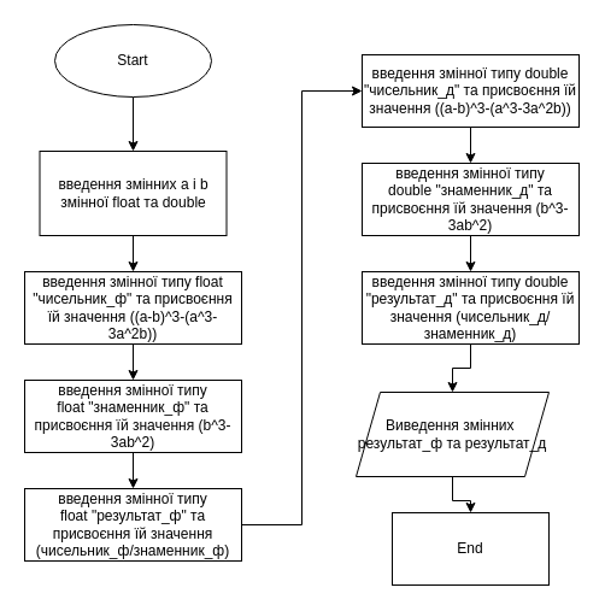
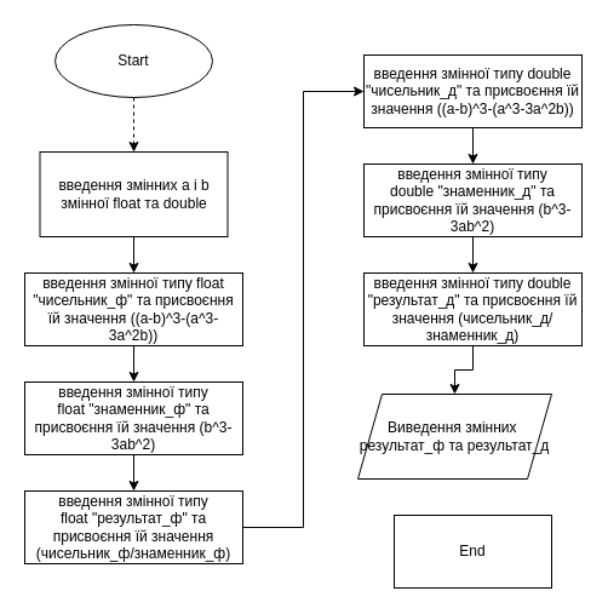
  <mxCell id="0" />
  <mxCell id="1" parent="0" />
- <mxCell id="2" value="" style="edgeStyle=orthogonalEdgeStyle;rounded=0;orthogonalLoop=1;jettySize=auto;html=1;" edge="1" parent="1" source="3" target="6"><mxGeometry relative="1" as="geometry" /></mxCell>
+ <mxCell id="2" value="" style="edgeStyle=orthogonalEdgeStyle;rounded=0;orthogonalLoop=1;jettySize=auto;html=1;dashed=1;" edge="1" parent="1" source="3" target="6"><mxGeometry relative="1" as="geometry" /></mxCell>
  <mxCell id="3" value="Start" style="ellipse;whiteSpace=wrap;html=1;" vertex="1" parent="1"><mxGeometry x="45" y="20" width="130" height="60" as="geometry" /></mxCell>
  <mxCell id="4" value="End" style="whiteSpace=wrap;html=1;rounded=0;" vertex="1" parent="1"><mxGeometry x="325" y="425" width="130" height="60" as="geometry" /></mxCell>
  <mxCell id="5" value="" style="edgeStyle=orthogonalEdgeStyle;rounded=0;orthogonalLoop=1;jettySize=auto;html=1;" edge="1" parent="1" source="6" target="8"><mxGeometry relative="1" as="geometry" /></mxCell>
  <mxCell id="6" value="введення змінних a і b змінної float та double" style="rounded=0;whiteSpace=wrap;html=1;" vertex="1" parent="1"><mxGeometry x="32.5" y="125" width="155" height="70" as="geometry" /></mxCell>
  <mxCell id="7" value="" style="edgeStyle=orthogonalEdgeStyle;rounded=0;orthogonalLoop=1;jettySize=auto;html=1;" edge="1" parent="1" source="8" target="10"><mxGeometry relative="1" as="geometry" /></mxCell>
  <mxCell id="8" value="введення змінної типу float &quot;чисельник_ф&quot; та присвоєння їй значення ((a-b)^3-(a^3-3a^2b))" style="rounded=0;whiteSpace=wrap;html=1;" vertex="1" parent="1"><mxGeometry x="20" y="225" width="180" height="60" as="geometry" /></mxCell>
  <mxCell id="9" value="" style="edgeStyle=orthogonalEdgeStyle;rounded=0;orthogonalLoop=1;jettySize=auto;html=1;" edge="1" parent="1" source="10" target="16"><mxGeometry relative="1" as="geometry" /></mxCell>
  <mxCell id="10" value="введення змінної типу float&amp;nbsp;&quot;знаменник_ф&quot; та присвоєння їй значення (b^3-3ab^2)" style="rounded=0;whiteSpace=wrap;html=1;" vertex="1" parent="1"><mxGeometry x="20" y="315" width="180" height="60" as="geometry" /></mxCell>
  <mxCell id="11" value="" style="edgeStyle=orthogonalEdgeStyle;rounded=0;orthogonalLoop=1;jettySize=auto;html=1;" edge="1" parent="1" source="12" target="14"><mxGeometry relative="1" as="geometry" /></mxCell>
  <mxCell id="12" value="введення змінної типу double &quot;чисельник_д&quot; та присвоєння їй значення ((a-b)^3-(a^3-3a^2b))" style="rounded=0;whiteSpace=wrap;html=1;" vertex="1" parent="1"><mxGeometry x="300" y="45" width="180" height="60" as="geometry" /></mxCell>
  <mxCell id="13" value="" style="edgeStyle=orthogonalEdgeStyle;rounded=0;orthogonalLoop=1;jettySize=auto;html=1;" edge="1" parent="1" source="14" target="18"><mxGeometry relative="1" as="geometry" /></mxCell>
  <mxCell id="14" value="введення змінної типу double&amp;nbsp;&quot;знаменник_д&quot; та присвоєння їй значення (b^3-3ab^2)" style="rounded=0;whiteSpace=wrap;html=1;" vertex="1" parent="1"><mxGeometry x="300" y="135" width="180" height="60" as="geometry" /></mxCell>
  <mxCell id="15" style="edgeStyle=orthogonalEdgeStyle;rounded=0;orthogonalLoop=1;jettySize=auto;html=1;entryX=0;entryY=0.5;entryDx=0;entryDy=0;" edge="1" parent="1" source="16" target="12"><mxGeometry relative="1" as="geometry" /></mxCell>
  <mxCell id="16" value="введення змінної типу float&amp;nbsp;&quot;результат_ф&quot; та присвоєння їй значення (чисельник_ф/знаменник_ф)" style="rounded=0;whiteSpace=wrap;html=1;" vertex="1" parent="1"><mxGeometry x="20" y="405" width="180" height="60" as="geometry" /></mxCell>
  <mxCell id="17" value="" style="edgeStyle=orthogonalEdgeStyle;rounded=0;orthogonalLoop=1;jettySize=auto;html=1;" edge="1" parent="1" source="18" target="20"><mxGeometry relative="1" as="geometry" /></mxCell>
  <mxCell id="18" value="введення змінної типу double &quot;результат_д&quot; та присвоєння їй значення (чисельник_д/знаменник_д)" style="rounded=0;whiteSpace=wrap;html=1;" vertex="1" parent="1"><mxGeometry x="300" y="225" width="180" height="60" as="geometry" /></mxCell>
- <mxCell id="19" value="" style="edgeStyle=orthogonalEdgeStyle;rounded=0;orthogonalLoop=1;jettySize=auto;html=1;" edge="1" parent="1" source="20" target="4"><mxGeometry relative="1" as="geometry" /></mxCell>
  <mxCell id="20" value="Виведення змінних&amp;nbsp;&lt;div&gt;результат_ф та результат_д&lt;/div&gt;" style="shape=parallelogram;perimeter=parallelogramPerimeter;whiteSpace=wrap;html=1;fixedSize=1;" vertex="1" parent="1"><mxGeometry x="295" y="325" width="160" height="70" as="geometry" /></mxCell>
